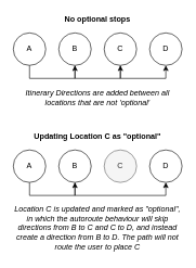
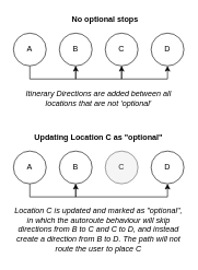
  <mxCell id="0" />
  <mxCell id="1" parent="0" />
  <mxCell id="2" style="edgeStyle=orthogonalEdgeStyle;rounded=0;orthogonalLoop=1;jettySize=auto;html=1;exitX=0.5;exitY=1;exitDx=0;exitDy=0;entryX=0.5;entryY=1;entryDx=0;entryDy=0;" edge="1" parent="1" source="3" target="5"><mxGeometry relative="1" as="geometry" /></mxCell>
  <mxCell id="3" value="A" style="ellipse;whiteSpace=wrap;html=1;aspect=fixed;" vertex="1" parent="1"><mxGeometry x="20" y="50" width="50" height="50" as="geometry" /></mxCell>
  <mxCell id="4" style="edgeStyle=orthogonalEdgeStyle;rounded=0;orthogonalLoop=1;jettySize=auto;html=1;exitX=0.5;exitY=1;exitDx=0;exitDy=0;entryX=0.5;entryY=1;entryDx=0;entryDy=0;" edge="1" parent="1" source="5" target="7"><mxGeometry relative="1" as="geometry" /></mxCell>
  <mxCell id="5" value="B" style="ellipse;whiteSpace=wrap;html=1;aspect=fixed;" vertex="1" parent="1"><mxGeometry x="90" y="50" width="50" height="50" as="geometry" /></mxCell>
  <mxCell id="6" style="edgeStyle=orthogonalEdgeStyle;rounded=0;orthogonalLoop=1;jettySize=auto;html=1;exitX=0.5;exitY=1;exitDx=0;exitDy=0;entryX=0.5;entryY=1;entryDx=0;entryDy=0;" edge="1" parent="1" source="7" target="8"><mxGeometry relative="1" as="geometry" /></mxCell>
  <mxCell id="7" value="C" style="ellipse;whiteSpace=wrap;html=1;aspect=fixed;" vertex="1" parent="1"><mxGeometry x="160" y="50" width="50" height="50" as="geometry" /></mxCell>
  <mxCell id="8" value="D" style="ellipse;whiteSpace=wrap;html=1;aspect=fixed;" vertex="1" parent="1"><mxGeometry x="230" y="50" width="50" height="50" as="geometry" /></mxCell>
- <mxCell id="9" value="No optional stops" style="text;html=1;strokeColor=none;fillColor=none;align=center;verticalAlign=middle;whiteSpace=wrap;rounded=0;fontStyle=1" vertex="1" parent="1"><mxGeometry x="20" y="20" width="260" height="20" as="geometry" /></mxCell>
+ <mxCell id="9" value="No optional stops" style="text;html=1;strokeColor=none;fillColor=none;align=center;verticalAlign=middle;whiteSpace=wrap;rounded=0;fontStyle=1" vertex="1" parent="1"><mxGeometry x="30" y="20" width="260" height="20" as="geometry" /></mxCell>
  <mxCell id="10" value="Itinerary Directions are added between all locations that are not 'optional'" style="text;html=1;strokeColor=none;fillColor=none;align=center;verticalAlign=middle;whiteSpace=wrap;rounded=0;fontStyle=2" vertex="1" parent="1"><mxGeometry x="20" y="140" width="260" height="20" as="geometry" /></mxCell>
  <mxCell id="11" style="edgeStyle=orthogonalEdgeStyle;rounded=0;orthogonalLoop=1;jettySize=auto;html=1;exitX=0.5;exitY=1;exitDx=0;exitDy=0;entryX=0.5;entryY=1;entryDx=0;entryDy=0;" edge="1" parent="1" source="12" target="14"><mxGeometry relative="1" as="geometry" /></mxCell>
  <mxCell id="12" value="A" style="ellipse;whiteSpace=wrap;html=1;aspect=fixed;" vertex="1" parent="1"><mxGeometry x="20" y="230" width="50" height="50" as="geometry" /></mxCell>
  <mxCell id="13" style="edgeStyle=orthogonalEdgeStyle;rounded=0;orthogonalLoop=1;jettySize=auto;html=1;exitX=0.5;exitY=1;exitDx=0;exitDy=0;entryX=0.5;entryY=1;entryDx=0;entryDy=0;" edge="1" parent="1" source="14" target="16"><mxGeometry relative="1" as="geometry" /></mxCell>
  <mxCell id="14" value="B" style="ellipse;whiteSpace=wrap;html=1;aspect=fixed;" vertex="1" parent="1"><mxGeometry x="90" y="230" width="50" height="50" as="geometry" /></mxCell>
  <mxCell id="15" value="C" style="ellipse;whiteSpace=wrap;html=1;aspect=fixed;fillColor=#f5f5f5;strokeColor=#666666;fontColor=#333333;" vertex="1" parent="1"><mxGeometry x="160" y="230" width="50" height="50" as="geometry" /></mxCell>
  <mxCell id="16" value="D" style="ellipse;whiteSpace=wrap;html=1;aspect=fixed;" vertex="1" parent="1"><mxGeometry x="230" y="230" width="50" height="50" as="geometry" /></mxCell>
  <mxCell id="17" value="Updating Location C as &quot;optional&quot;" style="text;html=1;strokeColor=none;fillColor=none;align=center;verticalAlign=middle;whiteSpace=wrap;rounded=0;fontStyle=1" vertex="1" parent="1"><mxGeometry x="20" y="200" width="260" height="20" as="geometry" /></mxCell>
  <mxCell id="18" value="Location C is updated and marked as &quot;optional&quot;, in which the autoroute behaviour will skip directions from B to C and C to D, and instead create a direction from B to D. The path will not route the user to place C" style="text;html=1;strokeColor=none;fillColor=none;align=center;verticalAlign=middle;whiteSpace=wrap;rounded=0;fontStyle=2" vertex="1" parent="1"><mxGeometry x="20" y="310" width="260" height="80" as="geometry" /></mxCell>
